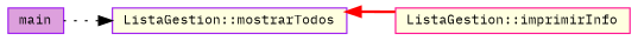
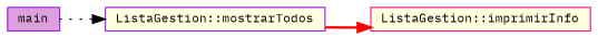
  digraph {
    fontname="IBM Plex Mono"
    rankdir=RL
    node [color=purple fillcolor=lightyellow fontname="IBM Plex Mono" fontsize=10 shape=box style=filled]
    edge [dir=back fontname="IBM Plex Mono" fontsize=10 labelfontname=Helvetica labelfontsize=10]
    n1 [color=deeppink fontcolor=black height=0.2 label="ListaGestion::imprimirInfo" width=0.4]
    n2 [height=0.2 label="ListaGestion::mostrarTodos" width=0.4]
    n3 [fillcolor=plum height=0.2 label=main width=0.4]
-   n2 -> n1 [color=red style=bold]
+   n1 -> n2 [color=red style=bold]
    n2 -> n3 [color=black style=dotted]
  }
